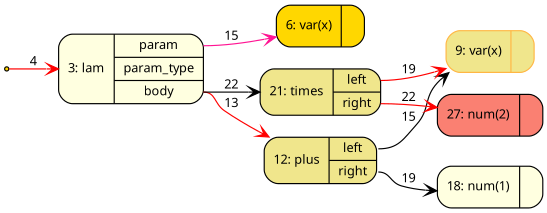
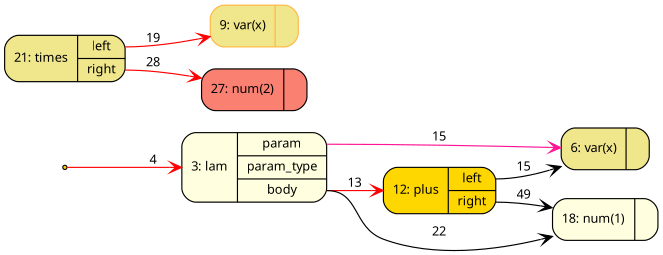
  digraph {
    fontname="Noto Sans"
    rankdir=LR
    node [color=black fillcolor=khaki fontname="Noto Sans" fontsize=11 ranksep=0 shape=Mrecord style=filled]
    edge [arrowhead=vee color=red fontname="Noto Sans" fontsize=11 tailport=body weight=2]
    n1 [fillcolor=gold label="{0: root|{<root> root}}" shape=point]
    n2 [fillcolor=lightyellow label="{3: lam|{<param> param|<param_type> param_type|<body> body}}"]
-   n3 [fillcolor=gold label="{6: var(x)|{}}"]
-   n4 [label="{12: plus|{<left> left|<right> right}}"]
+   n3 [label="{6: var(x)|{}}"]
+   n4 [fillcolor=gold label="{12: plus|{<left> left|<right> right}}"]
    n5 [label="{21: times|{<left> left|<right> right}}"]
    n6 [color="#FFB643" label="{9: var(x)|{}}"]
    n7 [fillcolor=lightyellow label="{18: num(1)|{}}"]
    n8 [fillcolor=salmon label="{27: num(2)|{}}"]
    subgraph sub_1 {
      rank=min
      n1
    }
    n1 -> n2 [label=4 tailport=root]
    n2 -> n3 [color=deeppink label=15 tailport=param]
    n2 -> n4 [label=13]
-   n2 -> n5 [color=black label=22]
-   n4 -> n6 [color=black label=15 tailport=left]
-   n4 -> n7 [color=black label=19 tailport=right]
+   n2 -> n7 [color=black label=22]
+   n4 -> n3 [color=black label=15 tailport=left]
+   n4 -> n7 [color=black label=49 tailport=right]
    n5 -> n6 [label=19 tailport=left]
-   n5 -> n8 [label=22 tailport=right]
+   n5 -> n8 [label=28 tailport=right]
  }
